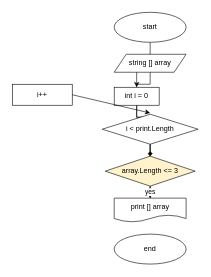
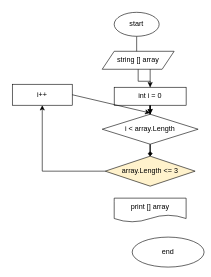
  <mxCell id="0" />
  <mxCell id="1" parent="0" />
  <mxCell id="2" value="" style="edgeStyle=orthogonalEdgeStyle;rounded=0;orthogonalLoop=1;jettySize=auto;html=1;" edge="1" parent="1" source="3" target="9"><mxGeometry relative="1" as="geometry" /></mxCell>
- <mxCell id="3" value="start" style="ellipse;whiteSpace=wrap;html=1;" vertex="1" parent="1"><mxGeometry x="190" y="20" width="120" height="50" as="geometry" /></mxCell>
+ <mxCell id="3" value="start" style="ellipse;whiteSpace=wrap;html=1;" vertex="1" parent="1"><mxGeometry x="190" y="20" width="75" height="40" as="geometry" /></mxCell>
  <mxCell id="4" value="" style="edgeStyle=orthogonalEdgeStyle;rounded=0;orthogonalLoop=1;jettySize=auto;html=1;startArrow=none;" edge="1" parent="1" source="9" target="8"><mxGeometry relative="1" as="geometry" /></mxCell>
- <mxCell id="5" value="string [] array" style="shape=parallelogram;perimeter=parallelogramPerimeter;whiteSpace=wrap;html=1;fixedSize=1;" vertex="1" parent="1"><mxGeometry x="190" y="90" width="120" height="30" as="geometry" /></mxCell>
+ <mxCell id="5" value="string [] array" style="shape=parallelogram;perimeter=parallelogramPerimeter;whiteSpace=wrap;html=1;fixedSize=1;" vertex="1" parent="1"><mxGeometry x="170" y="85" width="120" height="30" as="geometry" /></mxCell>
  <mxCell id="6" value="" style="edgeStyle=orthogonalEdgeStyle;rounded=0;orthogonalLoop=1;jettySize=auto;html=1;" edge="1" parent="1" source="9" target="8"><mxGeometry relative="1" as="geometry" /></mxCell>
  <mxCell id="7" value="" style="edgeStyle=orthogonalEdgeStyle;rounded=0;orthogonalLoop=1;jettySize=auto;html=1;endArrow=diamond;" edge="1" parent="1" source="8" target="13"><mxGeometry relative="1" as="geometry" /></mxCell>
- <mxCell id="8" value="i &amp;lt; print.Length" style="rhombus;whiteSpace=wrap;html=1;" vertex="1" parent="1"><mxGeometry x="170" y="190" width="160" height="50" as="geometry" /></mxCell>
- <mxCell id="9" value="int i = 0" style="rounded=0;whiteSpace=wrap;html=1;" vertex="1" parent="1"><mxGeometry x="190" y="145" width="75" height="30" as="geometry" /></mxCell>
+ <mxCell id="8" value="i &amp;lt; array.Length" style="rhombus;whiteSpace=wrap;html=1;" vertex="1" parent="1"><mxGeometry x="170" y="190" width="160" height="50" as="geometry" /></mxCell>
+ <mxCell id="9" value="int i = 0" style="rounded=0;whiteSpace=wrap;html=1;" vertex="1" parent="1"><mxGeometry x="190" y="145" width="120" height="30" as="geometry" /></mxCell>
  <mxCell id="10" value="" style="edgeStyle=orthogonalEdgeStyle;rounded=0;orthogonalLoop=1;jettySize=auto;html=1;endArrow=none;" edge="1" parent="1" source="5" target="9"><mxGeometry relative="1" as="geometry"><mxPoint x="250" y="120" as="sourcePoint" /><mxPoint x="250" y="190" as="targetPoint" /></mxGeometry></mxCell>
- <mxCell id="11" value="yes" style="edgeStyle=orthogonalEdgeStyle;rounded=0;orthogonalLoop=1;jettySize=auto;html=1;" edge="1" parent="1" source="13" target="14"><mxGeometry relative="1" as="geometry" /></mxCell>
+ <mxCell id="12" value="" style="edgeStyle=orthogonalEdgeStyle;rounded=0;orthogonalLoop=1;jettySize=auto;html=1;" edge="1" parent="1" source="13" target="16"><mxGeometry relative="1" as="geometry" /></mxCell>
  <mxCell id="13" value="array.Length &amp;lt;= 3" style="rhombus;whiteSpace=wrap;html=1;fillColor=#fff2cc;" vertex="1" parent="1"><mxGeometry x="175" y="260" width="150" height="50" as="geometry" /></mxCell>
  <mxCell id="14" value="print [] array" style="shape=document;whiteSpace=wrap;html=1;boundedLbl=1;" vertex="1" parent="1"><mxGeometry x="190" y="330" width="120" height="40" as="geometry" /></mxCell>
- <mxCell id="15" value="end" style="ellipse;whiteSpace=wrap;html=1;" vertex="1" parent="1"><mxGeometry x="190" y="390" width="120" height="50" as="geometry" /></mxCell>
+ <mxCell id="15" value="end" style="ellipse;whiteSpace=wrap;html=1;" vertex="1" parent="1"><mxGeometry x="220" y="395" width="120" height="50" as="geometry" /></mxCell>
  <mxCell id="16" value="i++" style="whiteSpace=wrap;html=1;" vertex="1" parent="1"><mxGeometry x="20" y="140" width="100" height="35" as="geometry" /></mxCell>
  <mxCell id="17" value="" style="endArrow=classic;html=1;rounded=0;exitX=1;exitY=0.5;exitDx=0;exitDy=0;" edge="1" parent="1" source="16"><mxGeometry width="50" height="50" relative="1" as="geometry"><mxPoint x="170" y="270" as="sourcePoint" /><mxPoint x="250" y="188" as="targetPoint" /></mxGeometry></mxCell>
